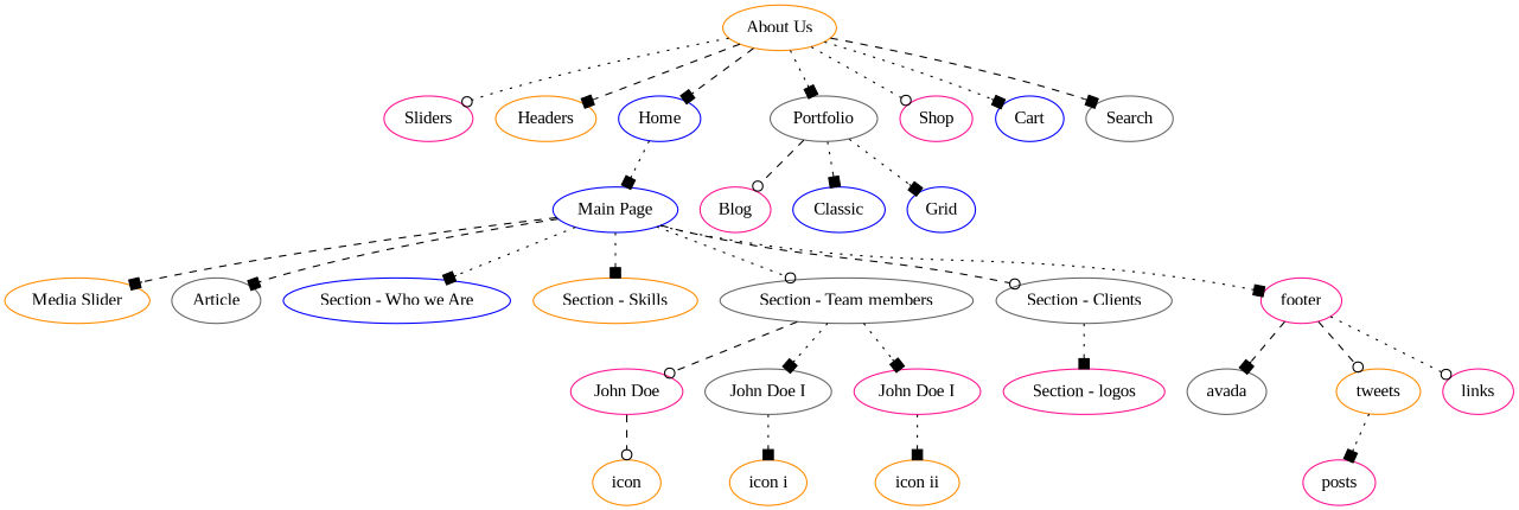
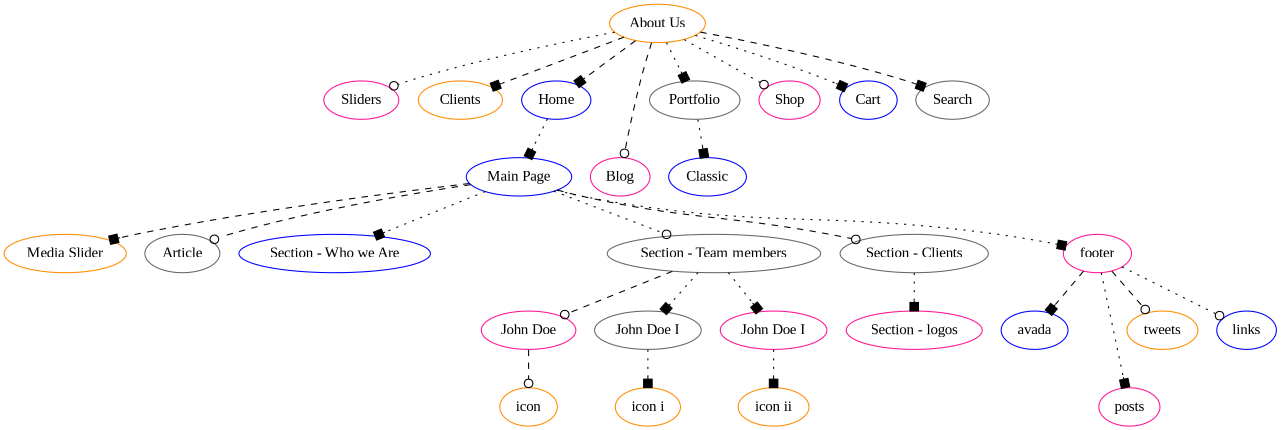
  digraph {
    fontname="Liberation Serif"
    node [color=deeppink fontname="Liberation Serif"]
    edge [arrowhead=box fontname="Liberation Serif" style=dotted]
    n1 [color=darkorange label="About Us"]
    n2 [label=Sliders]
-   n3 [color=darkorange label=Headers]
+   n3 [color=darkorange label=Clients]
    n4 [color=blue label=Home]
    n5 [color=gray40 label=Portfolio]
    n6 [label=Blog]
    n7 [label=Shop]
    n8 [color=blue label=Cart]
    n9 [color=gray40 label=Search]
    n10 [color=blue label="Main Page"]
    n11 [color=darkorange label="Media Slider"]
    n12 [color=gray40 label=Article]
    n13 [color=blue label="Section - Who we Are"]
-   n14 [color=darkorange label="Section - Skills"]
    n15 [color=gray40 label="Section - Team members"]
    n16 [color=gray40 label="Section - Clients"]
    n17 [label=footer]
    n18 [color=blue label=Classic]
-   n19 [color=blue label=Grid]
    n20 [label="John Doe"]
    n21 [color=gray40 label="John Doe I"]
    n22 [label="John Doe I"]
    n23 [label="Section - logos"]
-   n24 [color=gray40 label=avada]
+   n24 [color=blue label=avada]
    n25 [label=posts]
    n26 [color=darkorange label=tweets]
-   n27 [label=links]
+   n27 [color=blue label=links]
    n28 [color=darkorange label=icon]
    n29 [color=darkorange label="icon i"]
    n30 [color=darkorange label="icon ii"]
    n1 -> n2 [arrowhead=odot]
    n1 -> n3 [style=dashed]
    n1 -> n4 [style=dashed]
    n1 -> n5
-   n5 -> n6 [arrowhead=odot style=dashed]
+   n1 -> n6 [arrowhead=odot style=dashed]
    n1 -> n7 [arrowhead=odot]
    n1 -> n8
    n1 -> n9 [style=dashed]
    n4 -> n10
    n5 -> n18
-   n5 -> n19
    n10 -> n11 [style=dashed]
-   n10 -> n12 [style=dashed]
+   n10 -> n12 [arrowhead=odot style=dashed]
    n10 -> n13
-   n10 -> n14
    n10 -> n15 [arrowhead=odot]
    n10 -> n16 [arrowhead=odot style=dashed]
    n10 -> n17
    n15 -> n20 [arrowhead=odot style=dashed]
    n15 -> n21
    n15 -> n22
    n16 -> n23
    n17 -> n24 [style=dashed]
-   n26 -> n25
+   n17 -> n25
    n17 -> n26 [arrowhead=odot style=dashed]
    n17 -> n27 [arrowhead=odot]
    n20 -> n28 [arrowhead=odot style=dashed]
    n21 -> n29
    n22 -> n30
  }
